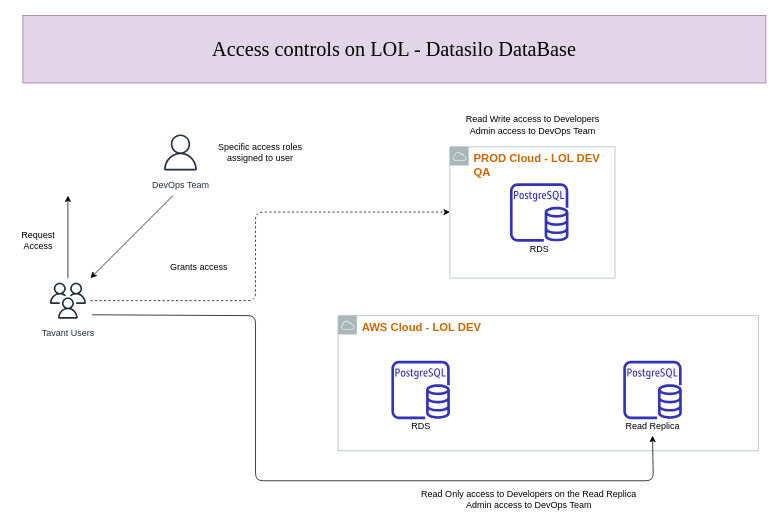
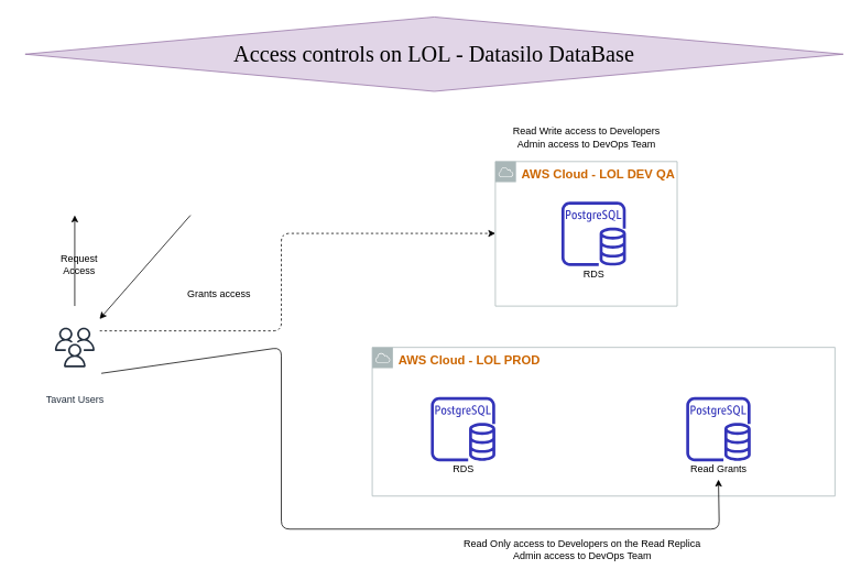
  <mxCell id="0" />
  <mxCell id="1" parent="0" />
- <mxCell id="2" value="&lt;b&gt;&lt;font style=&quot;font-size: 15px&quot; color=&quot;#cc6600&quot;&gt;AWS Cloud - LOL DEV&lt;/font&gt;&lt;/b&gt;" style="outlineConnect=0;gradientColor=none;html=1;whiteSpace=wrap;fontSize=12;fontStyle=0;shape=mxgraph.aws4.group;grIcon=mxgraph.aws4.group_aws_cloud;strokeColor=#AAB7B8;fillColor=none;verticalAlign=top;align=left;spacingLeft=30;fontColor=#AAB7B8;dashed=0;" vertex="1" parent="1"><mxGeometry x="450" y="420" width="560" height="180" as="geometry" /></mxCell>
+ <mxCell id="2" value="&lt;b&gt;&lt;font style=&quot;font-size: 15px&quot; color=&quot;#cc6600&quot;&gt;AWS Cloud - LOL PROD&lt;/font&gt;&lt;/b&gt;" style="outlineConnect=0;gradientColor=none;html=1;whiteSpace=wrap;fontSize=12;fontStyle=0;shape=mxgraph.aws4.group;grIcon=mxgraph.aws4.group_aws_cloud;strokeColor=#AAB7B8;fillColor=none;verticalAlign=top;align=left;spacingLeft=30;fontColor=#AAB7B8;dashed=0;" vertex="1" parent="1"><mxGeometry x="450" y="420" width="560" height="180" as="geometry" /></mxCell>
  <mxCell id="3" style="edgeStyle=orthogonalEdgeStyle;rounded=0;orthogonalLoop=1;jettySize=auto;html=1;" edge="1" parent="1" source="5"><mxGeometry relative="1" as="geometry"><mxPoint x="90" y="260" as="targetPoint" /></mxGeometry></mxCell>
  <mxCell id="4" style="edgeStyle=orthogonalEdgeStyle;rounded=1;orthogonalLoop=1;jettySize=auto;html=1;dashed=1;" edge="1" parent="1" source="5" target="6"><mxGeometry relative="1" as="geometry"><Array as="points"><mxPoint x="340" y="400" /><mxPoint x="340" y="282" /></Array></mxGeometry></mxCell>
- <mxCell id="5" value="Tavant Users" style="outlineConnect=0;fontColor=#232F3E;gradientColor=none;strokeColor=#232F3E;fillColor=#ffffff;dashed=0;verticalLabelPosition=bottom;verticalAlign=top;align=center;html=1;fontSize=12;fontStyle=0;aspect=fixed;shape=mxgraph.aws4.resourceIcon;resIcon=mxgraph.aws4.users;" vertex="1" parent="1"><mxGeometry x="60" y="370" width="60" height="60" as="geometry" /></mxCell>
- <mxCell id="6" value="&lt;b&gt;&lt;font style=&quot;font-size: 15px&quot; color=&quot;#cc6600&quot;&gt;PROD Cloud - LOL DEV QA&lt;/font&gt;&lt;/b&gt;" style="outlineConnect=0;gradientColor=none;html=1;whiteSpace=wrap;fontSize=12;fontStyle=0;shape=mxgraph.aws4.group;grIcon=mxgraph.aws4.group_aws_cloud;strokeColor=#AAB7B8;fillColor=none;verticalAlign=top;align=left;spacingLeft=30;fontColor=#AAB7B8;dashed=0;" vertex="1" parent="1"><mxGeometry x="599" y="195" width="220" height="175" as="geometry" /></mxCell>
+ <mxCell id="5" value="Tavant Users" style="outlineConnect=0;fontColor=#232F3E;gradientColor=none;strokeColor=#232F3E;fillColor=#ffffff;dashed=0;verticalLabelPosition=bottom;verticalAlign=top;align=center;html=1;fontSize=12;fontStyle=0;aspect=fixed;shape=mxgraph.aws4.resourceIcon;resIcon=mxgraph.aws4.users;" vertex="1" parent="1"><mxGeometry x="60" y="370" width="60" height="100" as="geometry" /></mxCell>
+ <mxCell id="6" value="&lt;b&gt;&lt;font style=&quot;font-size: 15px&quot; color=&quot;#cc6600&quot;&gt;AWS Cloud - LOL DEV QA&lt;/font&gt;&lt;/b&gt;" style="outlineConnect=0;gradientColor=none;html=1;whiteSpace=wrap;fontSize=12;fontStyle=0;shape=mxgraph.aws4.group;grIcon=mxgraph.aws4.group_aws_cloud;strokeColor=#AAB7B8;fillColor=none;verticalAlign=top;align=left;spacingLeft=30;fontColor=#AAB7B8;dashed=0;" vertex="1" parent="1"><mxGeometry x="599" y="195" width="220" height="175" as="geometry" /></mxCell>
  <mxCell id="7" value="Read Write access to Developers&lt;br&gt;Admin access to DevOps Team" style="text;html=1;align=center;verticalAlign=middle;resizable=0;points=[];autosize=1;" vertex="1" parent="1"><mxGeometry x="614" y="151" width="190" height="30" as="geometry" /></mxCell>
  <mxCell id="8" value="Read Only access to Developers on the Read Replica&lt;br&gt;Admin access to DevOps Team" style="text;html=1;align=center;verticalAlign=middle;resizable=0;points=[];autosize=1;" vertex="1" parent="1"><mxGeometry x="554" y="650" width="300" height="30" as="geometry" /></mxCell>
- <mxCell id="9" value="&lt;font face=&quot;Verdana&quot; style=&quot;font-size: 27px&quot;&gt;Access controls on LOL - Datasilo DataBase&lt;/font&gt;" style="rounded=0;whiteSpace=wrap;html=1;fillColor=#e1d5e7;strokeColor=#9673a6;" vertex="1" parent="1"><mxGeometry x="30" y="20" width="990" height="90" as="geometry" /></mxCell>
- <mxCell id="10" value="DevOps Team" style="outlineConnect=0;fontColor=#232F3E;gradientColor=none;strokeColor=#232F3E;fillColor=#ffffff;dashed=0;verticalLabelPosition=bottom;verticalAlign=top;align=center;html=1;fontSize=12;fontStyle=0;aspect=fixed;shape=mxgraph.aws4.resourceIcon;resIcon=mxgraph.aws4.user;" vertex="1" parent="1"><mxGeometry x="210" y="172.5" width="60" height="60" as="geometry" /></mxCell>
- <mxCell id="11" value="Request &lt;br&gt;Access" style="text;html=1;align=center;verticalAlign=middle;resizable=0;points=[];autosize=1;" vertex="1" parent="1"><mxGeometry x="20" y="305" width="60" height="30" as="geometry" /></mxCell>
+ <mxCell id="9" value="&lt;font face=&quot;Verdana&quot; style=&quot;font-size: 27px&quot;&gt;Access controls on LOL - Datasilo DataBase&lt;/font&gt;" style="rhombus;whiteSpace=wrap;html=1;fillColor=#e1d5e7;strokeColor=#9673a6;" vertex="1" parent="1"><mxGeometry x="30" y="20" width="990" height="90" as="geometry" /></mxCell>
+ <mxCell id="11" value="Request &lt;br&gt;Access" style="text;html=1;align=center;verticalAlign=middle;resizable=0;points=[];autosize=1;" vertex="1" parent="1"><mxGeometry x="65" y="305" width="60" height="30" as="geometry" /></mxCell>
  <mxCell id="12" value="" style="endArrow=classic;html=1;" edge="1" parent="1" target="5"><mxGeometry width="50" height="50" relative="1" as="geometry"><mxPoint x="230" y="260" as="sourcePoint" /><mxPoint x="210" y="270" as="targetPoint" /></mxGeometry></mxCell>
- <mxCell id="13" value="Specific access roles &lt;br&gt;assigned to user" style="text;html=1;align=center;verticalAlign=middle;resizable=0;points=[];autosize=1;" vertex="1" parent="1"><mxGeometry x="281" y="187.5" width="130" height="30" as="geometry" /></mxCell>
  <mxCell id="14" value="Grants access&amp;nbsp;" style="text;html=1;align=center;verticalAlign=middle;resizable=0;points=[];autosize=1;" vertex="1" parent="1"><mxGeometry x="216" y="345" width="100" height="20" as="geometry" /></mxCell>
  <mxCell id="15" value="" style="outlineConnect=0;fontColor=#232F3E;gradientColor=none;fillColor=#3334B9;strokeColor=none;dashed=0;verticalLabelPosition=bottom;verticalAlign=top;align=center;html=1;fontSize=12;fontStyle=0;aspect=fixed;pointerEvents=1;shape=mxgraph.aws4.rds_postgresql_instance;" vertex="1" parent="1"><mxGeometry x="679" y="243.5" width="78" height="78" as="geometry" /></mxCell>
  <mxCell id="16" value="" style="outlineConnect=0;fontColor=#232F3E;gradientColor=none;fillColor=#3334B9;strokeColor=none;dashed=0;verticalLabelPosition=bottom;verticalAlign=top;align=center;html=1;fontSize=12;fontStyle=0;aspect=fixed;pointerEvents=1;shape=mxgraph.aws4.rds_postgresql_instance;" vertex="1" parent="1"><mxGeometry x="521" y="480" width="78" height="78" as="geometry" /></mxCell>
  <mxCell id="17" value="" style="outlineConnect=0;fontColor=#232F3E;gradientColor=none;fillColor=#3334B9;strokeColor=none;dashed=0;verticalLabelPosition=bottom;verticalAlign=top;align=center;html=1;fontSize=12;fontStyle=0;aspect=fixed;pointerEvents=1;shape=mxgraph.aws4.rds_postgresql_instance;" vertex="1" parent="1"><mxGeometry x="830" y="480" width="78" height="78" as="geometry" /></mxCell>
  <mxCell id="18" value="" style="endArrow=classic;html=1;exitX=1.036;exitY=0.814;exitDx=0;exitDy=0;exitPerimeter=0;" edge="1" parent="1" source="5"><mxGeometry width="50" height="50" relative="1" as="geometry"><mxPoint x="340" y="400" as="sourcePoint" /><mxPoint x="869" y="580" as="targetPoint" /><Array as="points"><mxPoint x="340" y="420" /><mxPoint x="340" y="640" /><mxPoint x="870" y="640" /></Array></mxGeometry></mxCell>
  <mxCell id="19" value="RDS" style="text;html=1;align=center;verticalAlign=middle;resizable=0;points=[];autosize=1;" vertex="1" parent="1"><mxGeometry x="540" y="558" width="40" height="20" as="geometry" /></mxCell>
  <mxCell id="20" value="RDS" style="text;html=1;align=center;verticalAlign=middle;resizable=0;points=[];autosize=1;" vertex="1" parent="1"><mxGeometry x="698" y="321.5" width="40" height="20" as="geometry" /></mxCell>
- <mxCell id="21" value="Read Replica" style="text;html=1;align=center;verticalAlign=middle;resizable=0;points=[];autosize=1;" vertex="1" parent="1"><mxGeometry x="824" y="558" width="90" height="20" as="geometry" /></mxCell>
+ <mxCell id="21" value="Read Grants" style="text;html=1;align=center;verticalAlign=middle;resizable=0;points=[];autosize=1;" vertex="1" parent="1"><mxGeometry x="824" y="558" width="90" height="20" as="geometry" /></mxCell>
